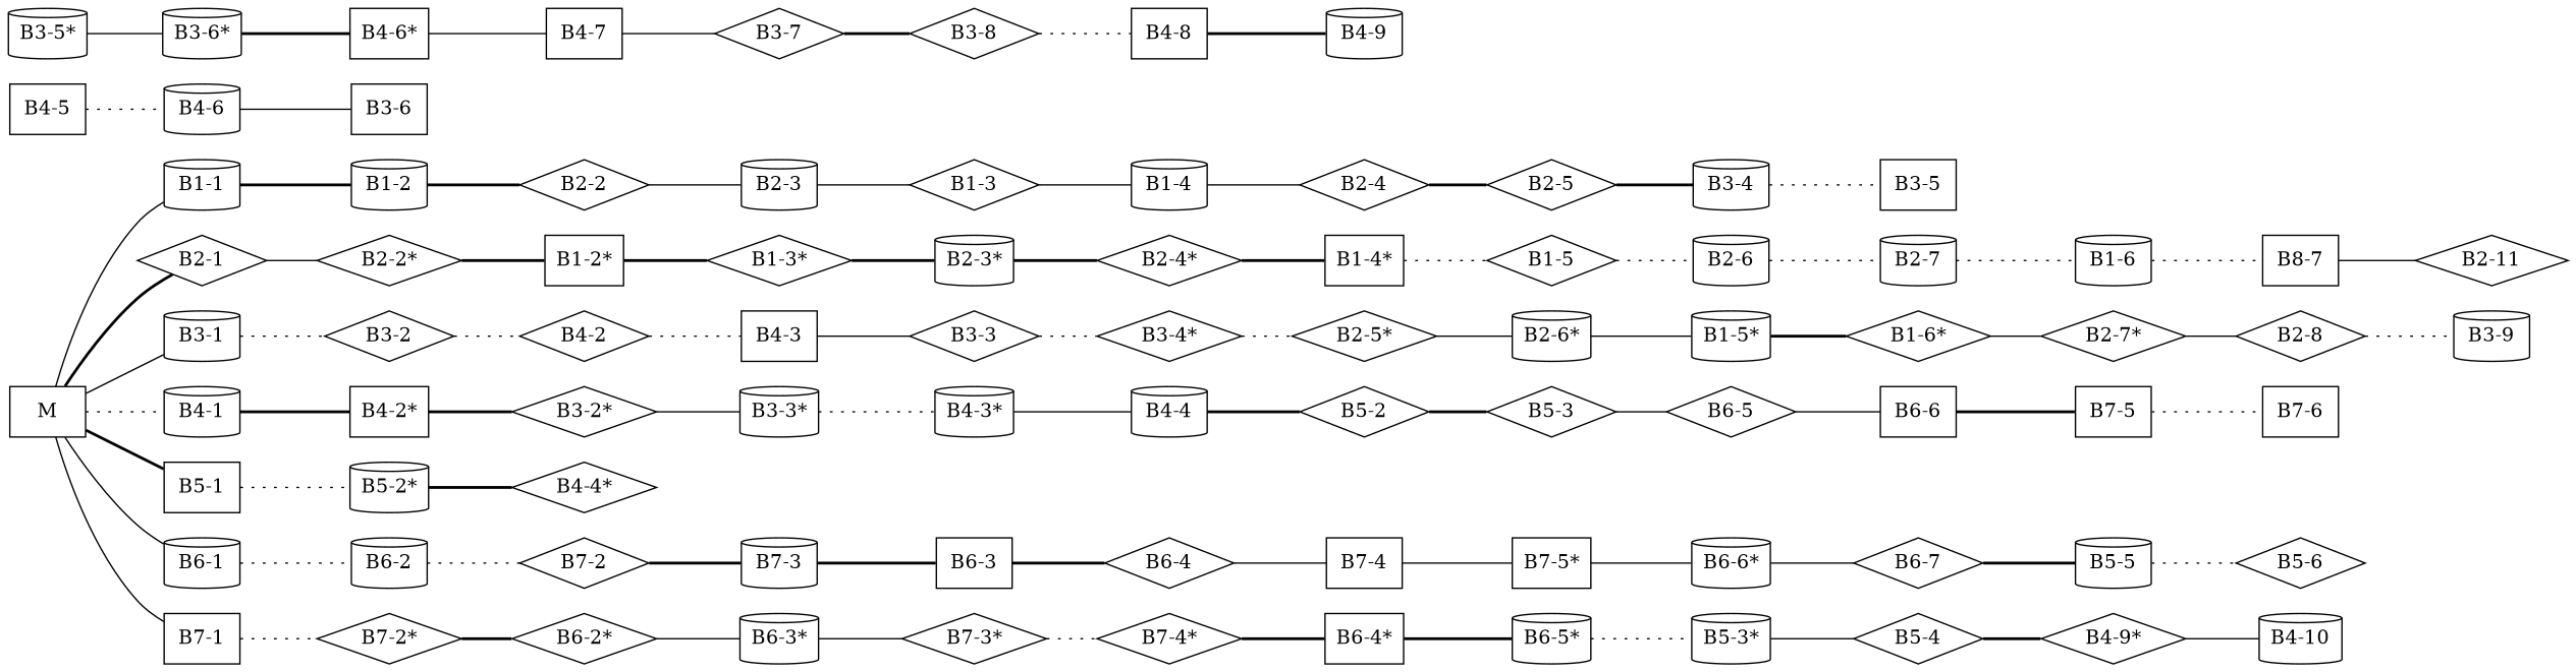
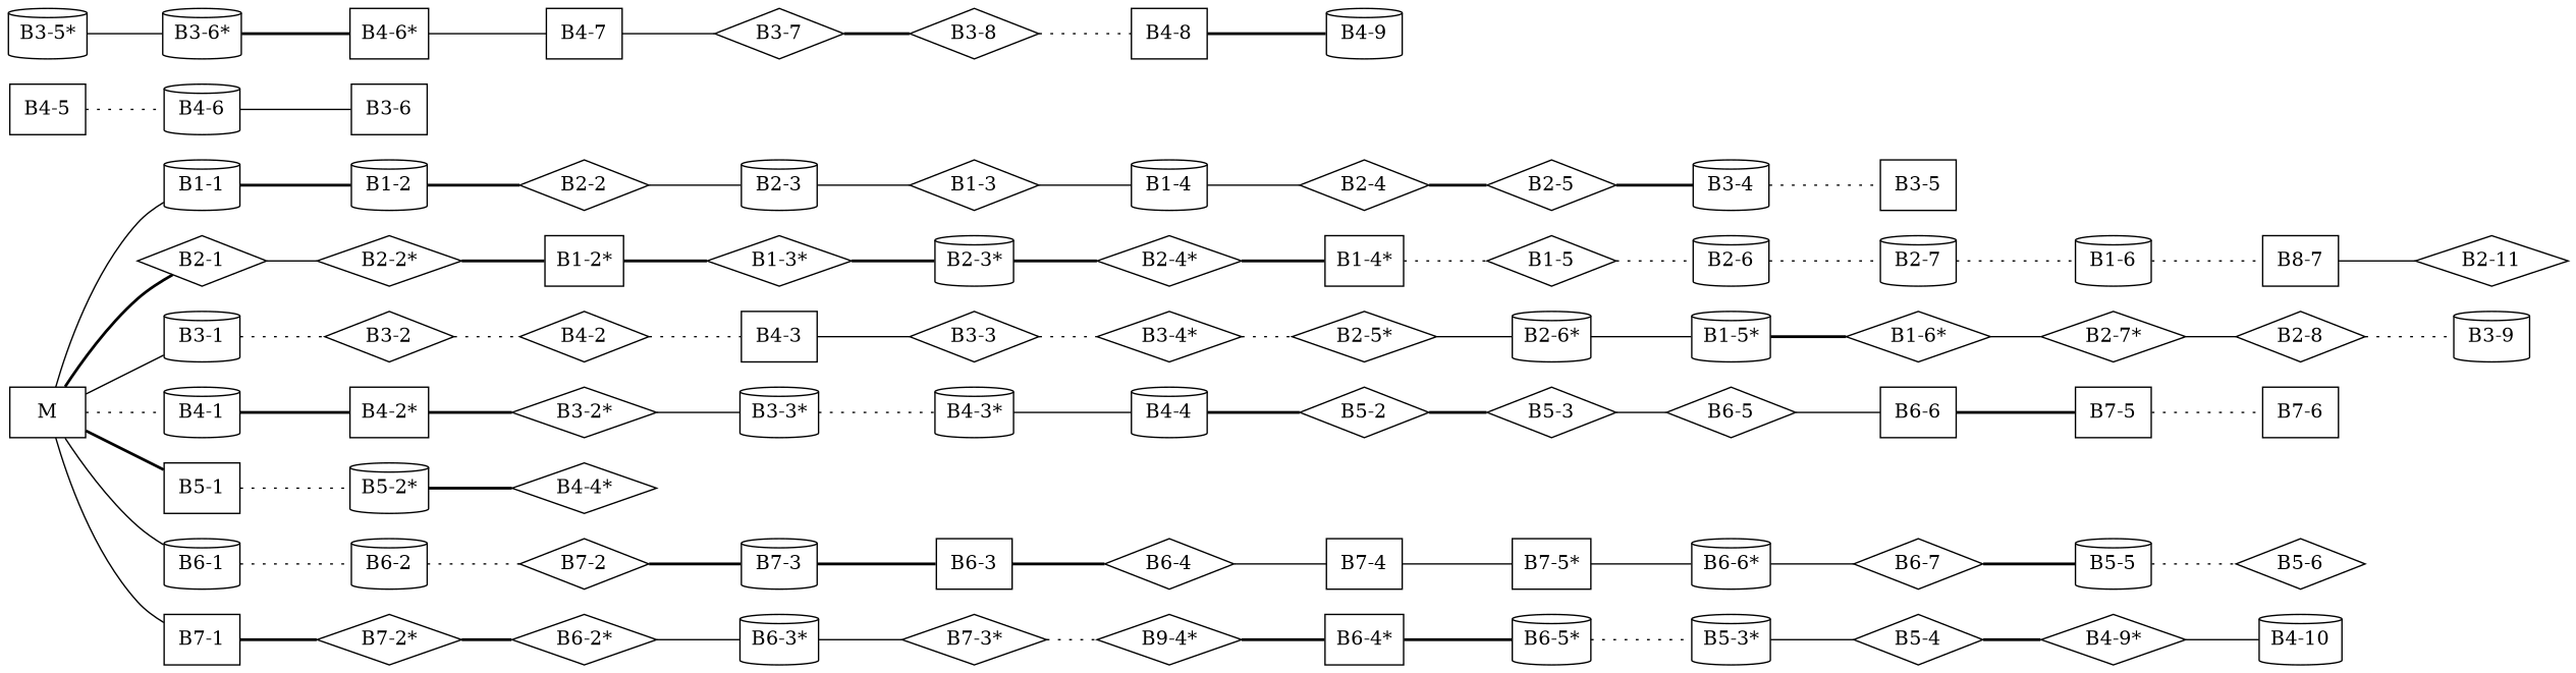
  graph {
    rankdir=LR
    node [shape=diamond]
    edge [style=solid]
    M [shape=box]
    "B1-1" [shape=cylinder]
    "B2-1"
    "B3-1" [shape=cylinder]
    "B4-1" [shape=cylinder]
    "B5-1" [shape=box]
    "B6-1" [shape=cylinder]
    "B7-1" [shape=box]
    "B1-2" [shape=cylinder]
    "B2-2*"
    "B3-2"
    "B4-2*" [shape=box]
    "B5-2*" [shape=cylinder]
    "B6-2" [shape=cylinder]
    "B7-2*"
    "B2-2"
    "B2-3" [shape=cylinder]
    "B1-3"
    "B1-4" [shape=cylinder]
    "B2-4"
    "B2-5"
    "B3-4" [shape=cylinder]
    "B3-5" [shape=box]
    "B4-5" [shape=box]
    "B4-6" [shape=cylinder]
    "B3-6" [shape=box]
    "B1-2*" [shape=box]
    "B1-3*"
    "B2-3*" [shape=cylinder]
    "B2-4*"
    "B1-4*" [shape=box]
    "B1-5"
    "B2-6" [shape=cylinder]
    "B2-7" [shape=cylinder]
    "B1-6" [shape=cylinder]
    n36 [label="B8-7" shape=box]
    "B2-11"
    "B4-2"
    "B4-3" [shape=box]
    "B3-3"
    "B3-4*"
    "B2-5*"
    "B2-6*" [shape=cylinder]
    "B1-5*" [shape=cylinder]
    "B1-6*"
    "B2-7*"
    "B2-8"
    "B3-9" [shape=cylinder]
    "B3-2*"
    "B3-3*" [shape=cylinder]
    "B4-3*" [shape=cylinder]
    "B4-4" [shape=cylinder]
    "B5-2"
    "B5-3"
    "B6-5"
    "B6-6" [shape=box]
    "B7-5" [shape=box]
    "B7-6" [shape=box]
    "B4-4*"
    "B3-5*" [shape=cylinder]
    "B3-6*" [shape=cylinder]
    "B4-6*" [shape=box]
    "B4-7" [shape=box]
    "B3-7"
    "B3-8"
    "B4-8" [shape=box]
    "B4-9" [shape=cylinder]
    "B7-2"
    "B7-3" [shape=cylinder]
    "B6-3" [shape=box]
    "B6-4"
    "B7-4" [shape=box]
    "B7-5*" [shape=box]
    "B6-6*" [shape=cylinder]
    "B6-7"
    "B5-5" [shape=cylinder]
    "B5-6"
    "B6-2*"
    "B6-3*" [shape=cylinder]
    "B7-3*"
-   "B7-4*"
+   "B7-4*" [label="B9-4*"]
    "B6-4*" [shape=box]
    "B6-5*" [shape=cylinder]
    "B5-3*" [shape=cylinder]
    "B5-4"
    "B4-9*"
    "B4-10" [shape=cylinder]
    M -- "B1-1"
    M -- "B2-1" [style=bold]
    M -- "B3-1"
    M -- "B4-1" [style=dotted]
    M -- "B5-1" [style=bold]
    M -- "B6-1"
    M -- "B7-1"
    "B1-1" -- "B1-2" [style=bold]
    "B2-1" -- "B2-2*"
    "B3-1" -- "B3-2" [style=dotted]
    "B4-1" -- "B4-2*" [style=bold]
    "B5-1" -- "B5-2*" [style=dotted]
    "B6-1" -- "B6-2" [style=dotted]
-   "B7-1" -- "B7-2*" [style=dotted]
+   "B7-1" -- "B7-2*" [style=bold]
    "B1-2" -- "B2-2" [style=bold]
    "B2-2*" -- "B1-2*" [style=bold]
    "B3-2" -- "B4-2" [style=dotted]
    "B4-2*" -- "B3-2*" [style=bold]
    "B5-2*" -- "B4-4*" [style=bold]
    "B6-2" -- "B7-2" [style=dotted]
    "B7-2*" -- "B6-2*" [style=bold]
    "B2-2" -- "B2-3"
    "B2-3" -- "B1-3"
    "B1-3" -- "B1-4"
    "B1-4" -- "B2-4"
    "B2-4" -- "B2-5" [style=bold]
    "B2-5" -- "B3-4" [style=bold]
    "B3-4" -- "B3-5" [style=dotted]
    "B4-5" -- "B4-6" [style=dotted]
    "B4-6" -- "B3-6"
    "B1-2*" -- "B1-3*" [style=bold]
    "B1-3*" -- "B2-3*" [style=bold]
    "B2-3*" -- "B2-4*" [style=bold]
    "B2-4*" -- "B1-4*" [style=bold]
    "B1-4*" -- "B1-5" [style=dotted]
    "B1-5" -- "B2-6" [style=dotted]
    "B2-6" -- "B2-7" [style=dotted]
    "B2-7" -- "B1-6" [style=dotted]
    "B1-6" -- n36 [style=dotted]
    n36 -- "B2-11"
    "B4-2" -- "B4-3" [style=dotted]
    "B4-3" -- "B3-3"
    "B3-3" -- "B3-4*" [style=dotted]
    "B3-4*" -- "B2-5*" [style=dotted]
    "B2-5*" -- "B2-6*"
    "B2-6*" -- "B1-5*"
    "B1-5*" -- "B1-6*" [style=bold]
    "B1-6*" -- "B2-7*"
    "B2-7*" -- "B2-8"
    "B2-8" -- "B3-9" [style=dotted]
    "B3-2*" -- "B3-3*"
    "B3-3*" -- "B4-3*" [style=dotted]
    "B4-3*" -- "B4-4"
    "B4-4" -- "B5-2" [style=bold]
    "B5-2" -- "B5-3" [style=bold]
    "B5-3" -- "B6-5"
    "B6-5" -- "B6-6"
    "B6-6" -- "B7-5" [style=bold]
    "B7-5" -- "B7-6" [style=dotted]
    "B3-5*" -- "B3-6*"
    "B3-6*" -- "B4-6*" [style=bold]
    "B4-6*" -- "B4-7"
    "B4-7" -- "B3-7"
    "B3-7" -- "B3-8" [style=bold]
    "B3-8" -- "B4-8" [style=dotted]
    "B4-8" -- "B4-9" [style=bold]
    "B7-2" -- "B7-3" [style=bold]
    "B7-3" -- "B6-3" [style=bold]
    "B6-3" -- "B6-4" [style=bold]
    "B6-4" -- "B7-4"
    "B7-4" -- "B7-5*"
    "B7-5*" -- "B6-6*"
    "B6-6*" -- "B6-7"
    "B6-7" -- "B5-5" [style=bold]
    "B5-5" -- "B5-6" [style=dotted]
    "B6-2*" -- "B6-3*"
    "B6-3*" -- "B7-3*"
    "B7-3*" -- "B7-4*" [style=dotted]
    "B7-4*" -- "B6-4*" [style=bold]
    "B6-4*" -- "B6-5*" [style=bold]
    "B6-5*" -- "B5-3*" [style=dotted]
    "B5-3*" -- "B5-4"
    "B5-4" -- "B4-9*" [style=bold]
    "B4-9*" -- "B4-10"
  }
